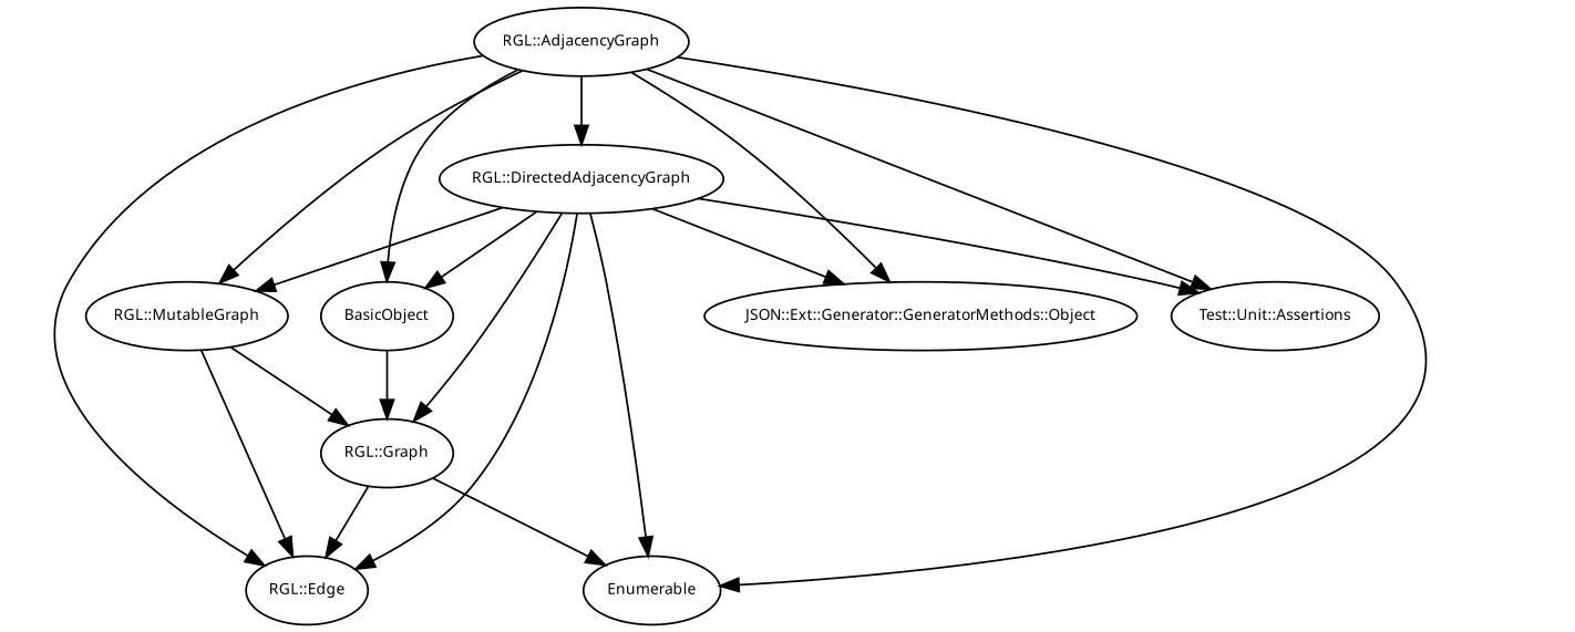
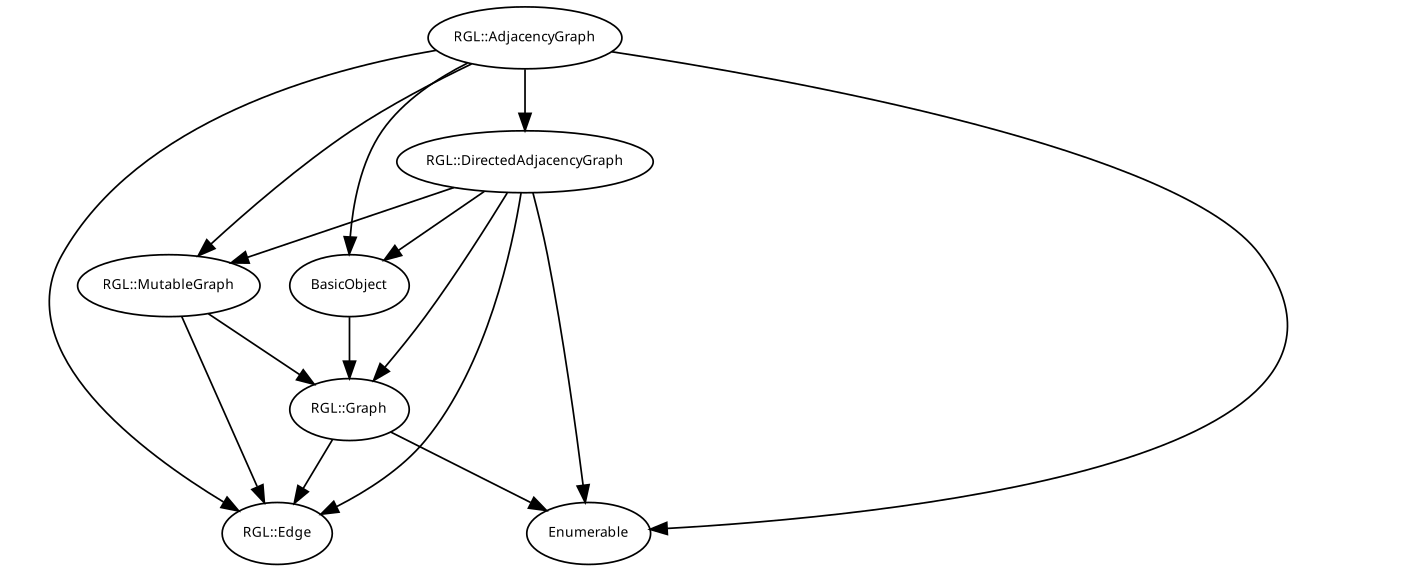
  digraph {
    fontname="Noto Sans"
    node [fontname="Noto Sans" fontsize=8]
    edge [fontname="Noto Sans" fontsize=8]
    n1 [label=Enumerable]
    n2 [label=BasicObject]
    n3 [label="RGL::Graph"]
-   n4 [label="JSON::Ext::Generator::GeneratorMethods::Object"]
-   n5 [label="Test::Unit::Assertions"]
    n6 [label="RGL::AdjacencyGraph"]
    n7 [label="RGL::DirectedAdjacencyGraph"]
    n8 [label="RGL::MutableGraph"]
    n9 [label="RGL::Edge"]
    n2 -> n3
    n3 -> n1
    n3 -> n9
    n6 -> n1
    n6 -> n2
-   n6 -> n4
-   n6 -> n5
    n6 -> n7
    n6 -> n8
    n6 -> n9
    n7 -> n1
    n7 -> n2
    n7 -> n3
-   n7 -> n4
-   n7 -> n5
    n7 -> n8
    n7 -> n9
    n8 -> n3
    n8 -> n9
  }
